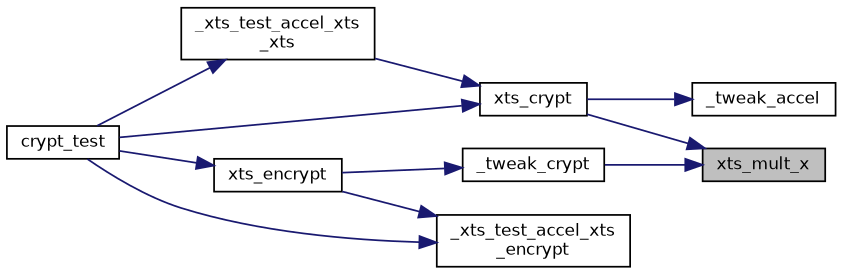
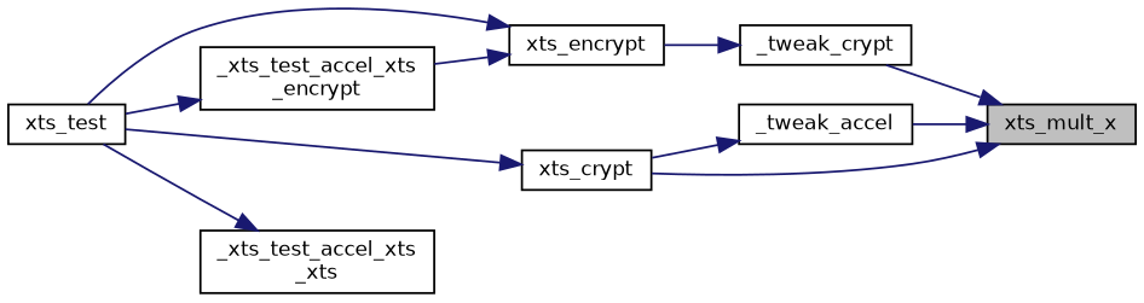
  digraph {
    rankdir=RL
    node [color=black fillcolor=white fontname=Helvetica fontsize=10 shape=record style=filled]
    edge [color=midnightblue dir=back fontname=Helvetica fontsize=10 labelfontname=Helvetica labelfontsize=10 style=solid]
    n1 [fillcolor=grey75 fontcolor=black height=0.2 label=xts_mult_x width=0.4]
    n2 [height=0.2 label=_tweak_crypt width=0.4]
    n3 [height=0.2 label=_tweak_accel width=0.4]
    n4 [height=0.2 label=xts_crypt width=0.4]
    n5 [height=0.2 label=xts_encrypt width=0.4]
-   n6 [height=0.2 label=crypt_test width=0.4]
+   n6 [height=0.2 label=xts_test width=0.4]
    n7 [height=0.2 label="_xts_test_accel_xts\l_xts" width=0.4]
    n8 [height=0.2 label="_xts_test_accel_xts\l_encrypt" width=0.4]
    n1 -> n2
+   n1 -> n3
    n1 -> n4
    n2 -> n5
    n3 -> n4
    n4 -> n6
-   n4 -> n7
    n5 -> n6
-   n8 -> n5
+   n5 -> n8
    n7 -> n6
    n8 -> n6
  }
